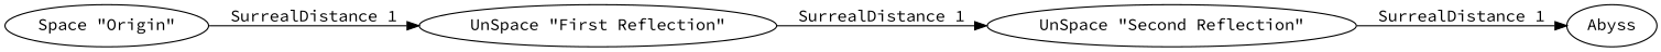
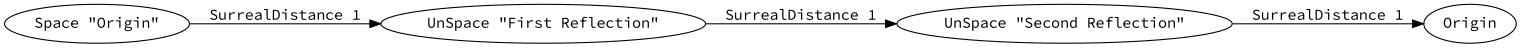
  digraph {
    rankdir=LR
    fontname="Source Code Pro"
    node [fontname="Source Code Pro"]
    edge [fontname="Source Code Pro"]
    "Space \"Origin\""
    "UnSpace \"First Reflection\""
    "UnSpace \"Second Reflection\""
-   Abyss
+   Abyss [label=Origin]
    "Space \"Origin\"" -> "UnSpace \"First Reflection\"" [label="SurrealDistance 1"]
    "UnSpace \"First Reflection\"" -> "UnSpace \"Second Reflection\"" [label="SurrealDistance 1"]
    "UnSpace \"Second Reflection\"" -> Abyss [label="SurrealDistance 1"]
  }
